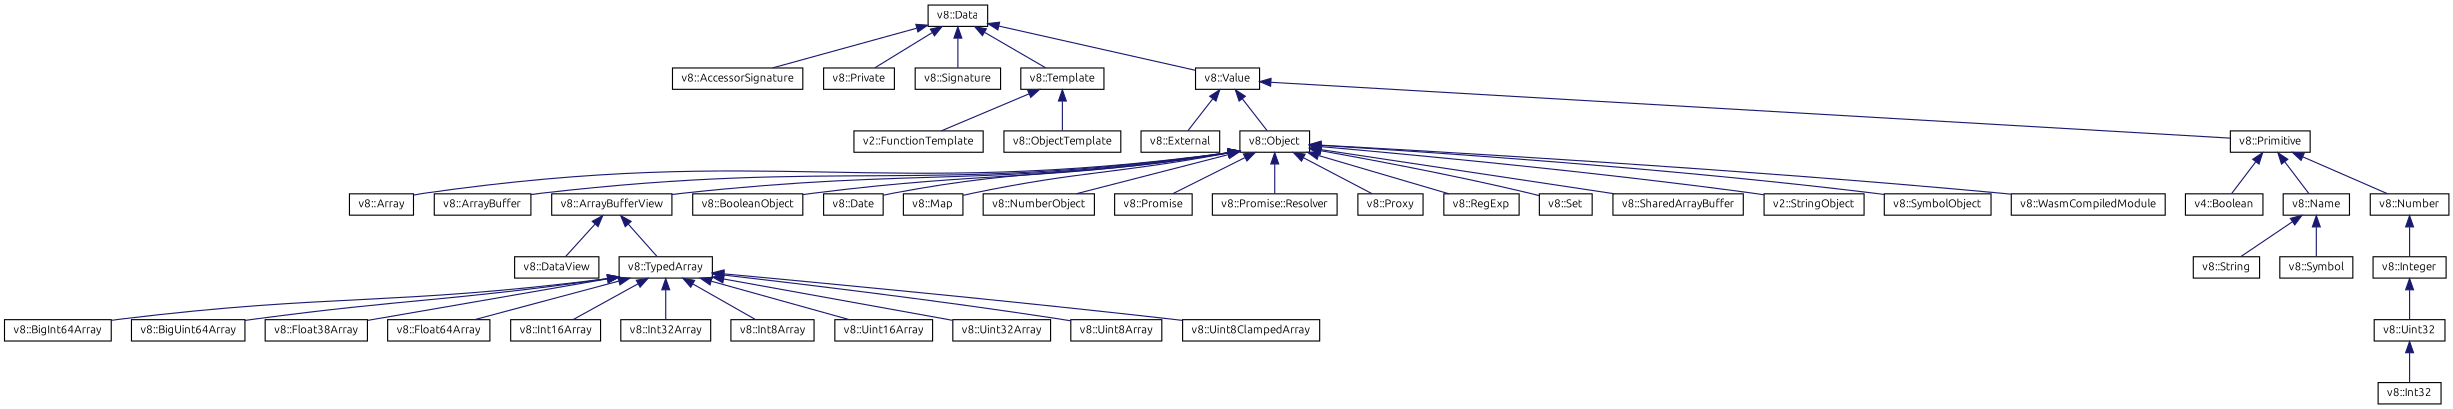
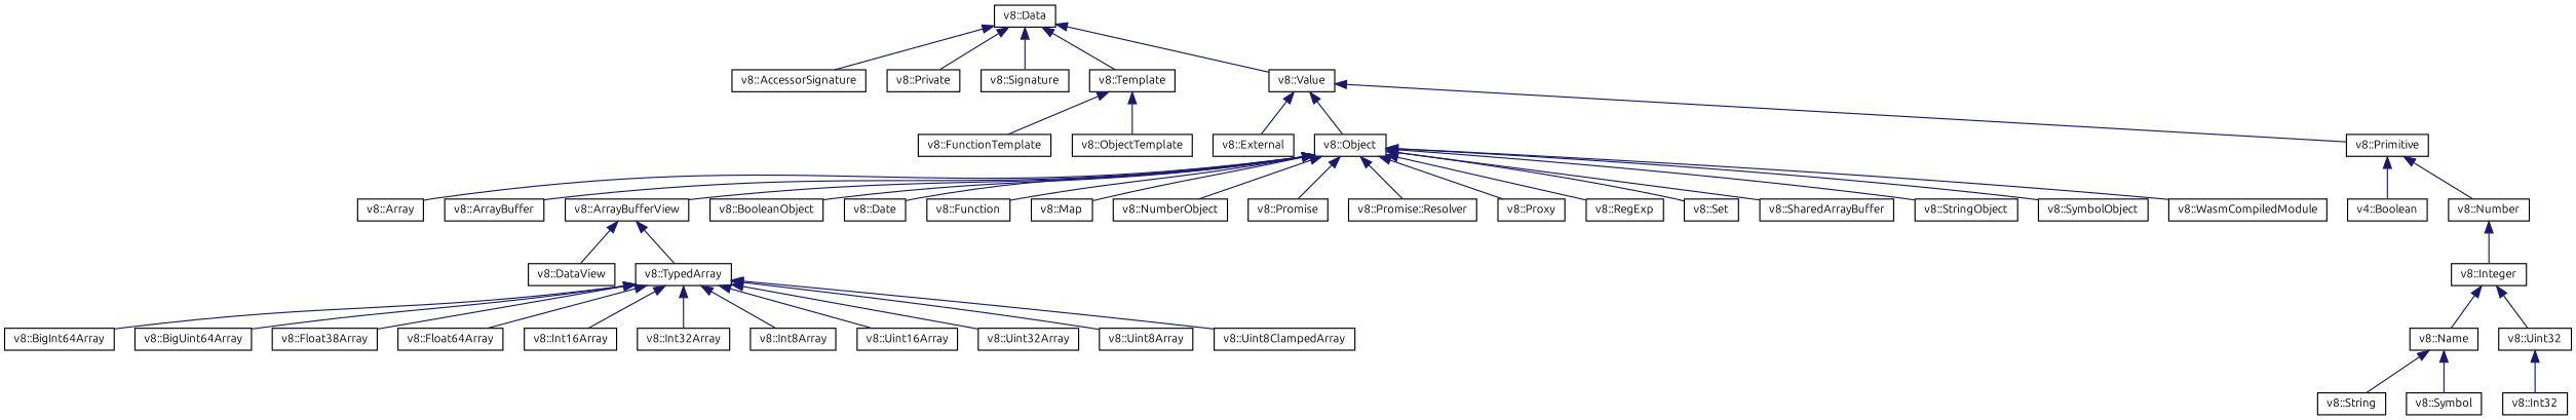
  digraph {
    fontname=Ubuntu
    rankdir=TB
    node [color=black fillcolor=white fontname=Ubuntu fontsize=10 shape=record style=filled]
    edge [color=midnightblue dir=back fontname=Ubuntu fontsize=10 labelfontname=Helvetica labelfontsize=10 style=solid]
    n1 [height=0.2 label="v8::Data" width=0.4]
    n2 [height=0.2 label="v8::AccessorSignature" width=0.4]
    n3 [height=0.2 label="v8::Private" width=0.4]
    n4 [height=0.2 label="v8::Signature" width=0.4]
    n5 [height=0.2 label="v8::Template" width=0.4]
    n6 [height=0.2 label="v8::Value" width=0.4]
-   n7 [height=0.2 label="v2::FunctionTemplate" width=0.4]
+   n7 [height=0.2 label="v8::FunctionTemplate" width=0.4]
    n8 [height=0.2 label="v8::ObjectTemplate" width=0.4]
    n9 [height=0.2 label="v8::External" width=0.4]
    n10 [height=0.2 label="v8::Object" width=0.4]
    n11 [height=0.2 label="v8::Primitive" width=0.4]
    n12 [height=0.2 label="v8::Array" width=0.4]
    n13 [height=0.2 label="v8::ArrayBuffer" width=0.4]
    n14 [height=0.2 label="v8::ArrayBufferView" width=0.4]
    n15 [height=0.2 label="v8::BooleanObject" width=0.4]
    n16 [height=0.2 label="v8::Date" width=0.4]
+   n17 [height=0.2 label="v8::Function" width=0.4]
    n18 [height=0.2 label="v8::Map" width=0.4]
    n19 [height=0.2 label="v8::NumberObject" width=0.4]
    n20 [height=0.2 label="v8::Promise" width=0.4]
    n21 [height=0.2 label="v8::Promise::Resolver" width=0.4]
    n22 [height=0.2 label="v8::Proxy" width=0.4]
    n23 [height=0.2 label="v8::RegExp" width=0.4]
    n24 [height=0.2 label="v8::Set" width=0.4]
    n25 [height=0.2 label="v8::SharedArrayBuffer" width=0.4]
-   n26 [height=0.2 label="v2::StringObject" width=0.4]
+   n26 [height=0.2 label="v8::StringObject" width=0.4]
    n27 [height=0.2 label="v8::SymbolObject" width=0.4]
    n28 [height=0.2 label="v8::WasmCompiledModule" width=0.4]
    n29 [height=0.2 label="v4::Boolean" width=0.4]
    n30 [height=0.2 label="v8::Name" width=0.4]
    n31 [height=0.2 label="v8::Number" width=0.4]
    n32 [height=0.2 label="v8::DataView" width=0.4]
    n33 [height=0.2 label="v8::TypedArray" width=0.4]
    n34 [height=0.2 label="v8::BigInt64Array" width=0.4]
    n35 [height=0.2 label="v8::BigUint64Array" width=0.4]
    n36 [height=0.2 label="v8::Float38Array" width=0.4]
    n37 [height=0.2 label="v8::Float64Array" width=0.4]
    n38 [height=0.2 label="v8::Int16Array" width=0.4]
    n39 [height=0.2 label="v8::Int32Array" width=0.4]
    n40 [height=0.2 label="v8::Int8Array" width=0.4]
    n41 [height=0.2 label="v8::Uint16Array" width=0.4]
    n42 [height=0.2 label="v8::Uint32Array" width=0.4]
    n43 [height=0.2 label="v8::Uint8Array" width=0.4]
    n44 [height=0.2 label="v8::Uint8ClampedArray" width=0.4]
    n45 [height=0.2 label="v8::String" width=0.4]
    n46 [height=0.2 label="v8::Symbol" width=0.4]
    n47 [height=0.2 label="v8::Integer" width=0.4]
    n48 [height=0.2 label="v8::Uint32" width=0.4]
    n49 [height=0.2 label="v8::Int32" width=0.4]
    n1 -> n2
    n1 -> n3
    n1 -> n4
    n1 -> n5
    n1 -> n6
    n5 -> n7
    n5 -> n8
    n6 -> n9
    n6 -> n10
    n6 -> n11
    n10 -> n12
    n10 -> n13
    n10 -> n14
    n10 -> n15
    n10 -> n16
+   n10 -> n17
    n10 -> n18
    n10 -> n19
    n10 -> n20
    n10 -> n21
    n10 -> n22
    n10 -> n23
    n10 -> n24
    n10 -> n25
    n10 -> n26
    n10 -> n27
    n10 -> n28
    n11 -> n29
-   n11 -> n30
+   n47 -> n30
    n11 -> n31
    n14 -> n32
    n14 -> n33
    n30 -> n45
    n30 -> n46
    n31 -> n47
    n33 -> n34
    n33 -> n35
    n33 -> n36
    n33 -> n37
    n33 -> n38
    n33 -> n39
    n33 -> n40
    n33 -> n41
    n33 -> n42
    n33 -> n43
    n33 -> n44
    n47 -> n48
    n48 -> n49
  }
